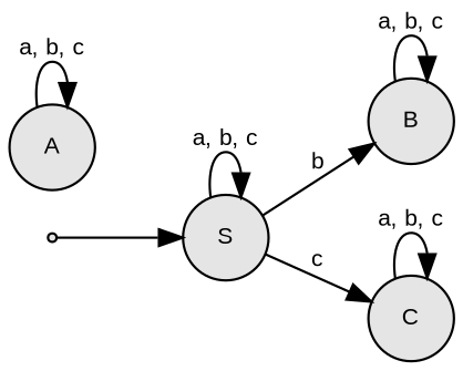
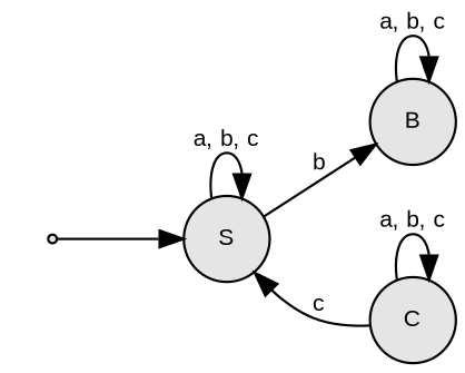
  digraph {
    rankdir=LR
    node [fillcolor=gray90 fontname=Arial fontsize=10 shape=circle style=filled peripheries=1]
    edge [fontname=Arial fontsize=10]
    START [shape=point peripheries=""]
    S
    B
    C
-   A
    START -> S [fontname="" fontsize=""]
    S -> S [label="a, b, c"]
    S -> B [label=b]
-   S -> C [label=c]
+   C -> S [label=c]
    B -> B [label="a, b, c"]
    C -> C [label="a, b, c"]
-   A -> A [label="a, b, c"]
  }
